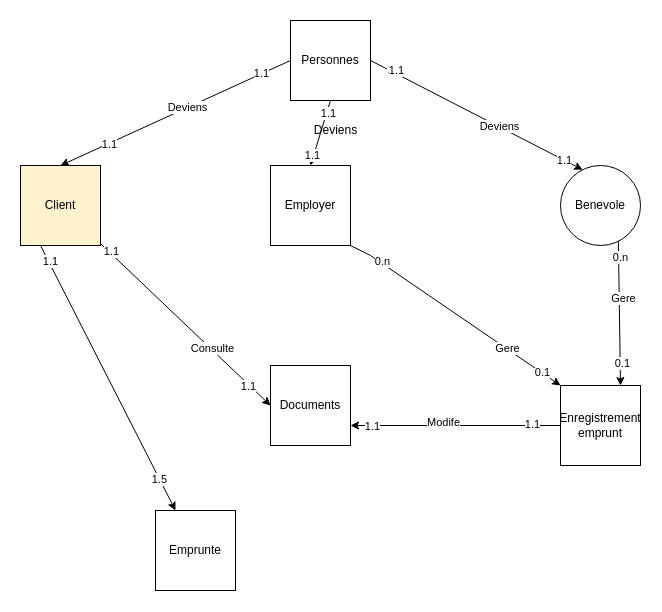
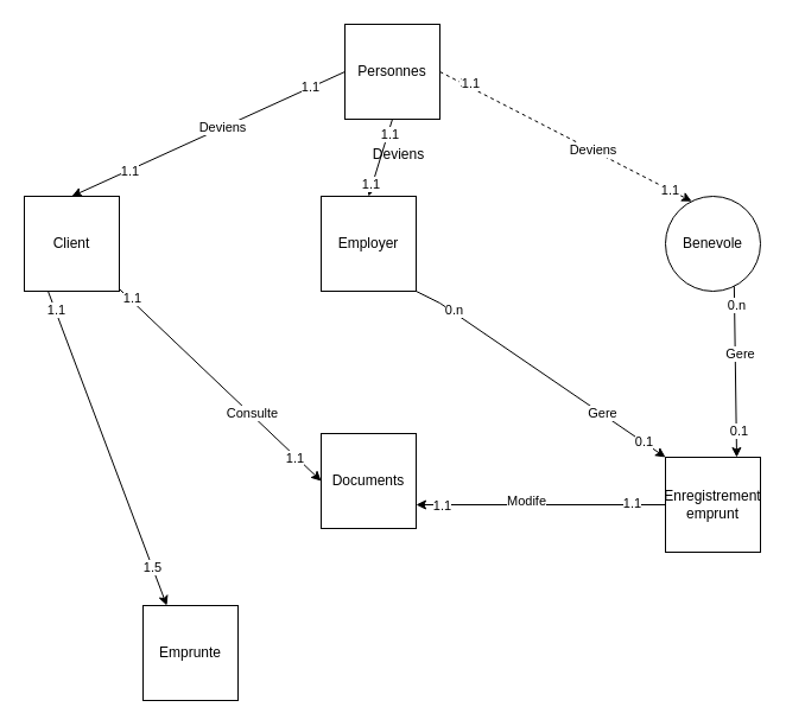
  <mxCell id="0" />
  <mxCell id="1" parent="0" />
  <mxCell id="2" value="&lt;div&gt;Personnes&lt;/div&gt;" style="whiteSpace=wrap;html=1;aspect=fixed;" parent="1" vertex="1"><mxGeometry x="290" y="20" width="80" height="80" as="geometry" /></mxCell>
- <mxCell id="3" value="Client" style="whiteSpace=wrap;html=1;aspect=fixed;fillColor=#fff2cc;" parent="1" vertex="1"><mxGeometry x="20" y="165" width="80" height="80" as="geometry" /></mxCell>
+ <mxCell id="3" value="Client" style="whiteSpace=wrap;html=1;aspect=fixed;" parent="1" vertex="1"><mxGeometry x="20" y="165" width="80" height="80" as="geometry" /></mxCell>
  <mxCell id="4" value="Employer" style="whiteSpace=wrap;html=1;aspect=fixed;" parent="1" vertex="1"><mxGeometry x="270" y="165" width="80" height="80" as="geometry" /></mxCell>
  <mxCell id="5" value="Benevole" style="ellipse;whiteSpace=wrap;html=1;aspect=fixed;" parent="1" vertex="1"><mxGeometry x="560" y="165" width="80" height="80" as="geometry" /></mxCell>
- <mxCell id="6" value="" style="endArrow=classic;html=1;rounded=0;entryX=0.25;entryY=0;entryDx=0;entryDy=0;exitX=1;exitY=0.5;exitDx=0;exitDy=0;" parent="1" source="2" target="5" edge="1"><mxGeometry width="50" height="50" relative="1" as="geometry"><mxPoint x="390" y="145" as="sourcePoint" /><mxPoint x="440" y="95" as="targetPoint" /></mxGeometry></mxCell>
+ <mxCell id="6" value="" style="endArrow=classic;html=1;rounded=0;entryX=0.25;entryY=0;entryDx=0;entryDy=0;exitX=1;exitY=0.5;exitDx=0;exitDy=0;dashed=1;" parent="1" source="2" target="5" edge="1"><mxGeometry width="50" height="50" relative="1" as="geometry"><mxPoint x="390" y="145" as="sourcePoint" /><mxPoint x="440" y="95" as="targetPoint" /></mxGeometry></mxCell>
  <mxCell id="7" value="Deviens" style="edgeLabel;html=1;align=center;verticalAlign=middle;resizable=0;points=[];" parent="6" vertex="1" connectable="0"><mxGeometry x="0.214" y="1" relative="1" as="geometry"><mxPoint x="-1" as="offset" /></mxGeometry></mxCell>
  <mxCell id="8" value="1" style="edgeLabel;html=1;align=center;verticalAlign=middle;resizable=0;points=[];" parent="6" vertex="1" connectable="0"><mxGeometry x="-0.822" y="2" relative="1" as="geometry"><mxPoint y="1" as="offset" /></mxGeometry></mxCell>
  <mxCell id="9" value="1.1" style="edgeLabel;html=1;align=center;verticalAlign=middle;resizable=0;points=[];" parent="6" vertex="1" connectable="0"><mxGeometry x="-0.776" y="3" relative="1" as="geometry"><mxPoint as="offset" /></mxGeometry></mxCell>
  <mxCell id="10" value="1.1" style="edgeLabel;html=1;align=center;verticalAlign=middle;resizable=0;points=[];" parent="6" vertex="1" connectable="0"><mxGeometry x="0.829" relative="1" as="geometry"><mxPoint as="offset" /></mxGeometry></mxCell>
  <mxCell id="11" value="" style="endArrow=classic;html=1;rounded=0;entryX=0.5;entryY=0;entryDx=0;entryDy=0;exitX=0.5;exitY=1;exitDx=0;exitDy=0;" parent="1" source="2" target="4" edge="1"><mxGeometry width="50" height="50" relative="1" as="geometry"><mxPoint x="290" y="445" as="sourcePoint" /><mxPoint x="340" y="395" as="targetPoint" /></mxGeometry></mxCell>
  <mxCell id="12" value="1.1" style="edgeLabel;html=1;align=center;verticalAlign=middle;resizable=0;points=[];" parent="11" vertex="1" connectable="0"><mxGeometry x="-0.61" y="1" relative="1" as="geometry"><mxPoint as="offset" /></mxGeometry></mxCell>
  <mxCell id="13" value="1.1" style="edgeLabel;html=1;align=center;verticalAlign=middle;resizable=0;points=[];" parent="11" vertex="1" connectable="0"><mxGeometry x="0.71" y="-2" relative="1" as="geometry"><mxPoint as="offset" /></mxGeometry></mxCell>
  <mxCell id="14" value="" style="endArrow=classic;html=1;rounded=0;entryX=0.5;entryY=0;entryDx=0;entryDy=0;exitX=0;exitY=0.5;exitDx=0;exitDy=0;" parent="1" source="2" target="3" edge="1"><mxGeometry width="50" height="50" relative="1" as="geometry"><mxPoint x="290" y="445" as="sourcePoint" /><mxPoint x="340" y="395" as="targetPoint" /></mxGeometry></mxCell>
  <mxCell id="15" value="Deviens" style="edgeLabel;html=1;align=center;verticalAlign=middle;resizable=0;points=[];" parent="14" vertex="1" connectable="0"><mxGeometry x="-0.107" y="-1" relative="1" as="geometry"><mxPoint as="offset" /></mxGeometry></mxCell>
  <mxCell id="16" value="1.1" style="edgeLabel;html=1;align=center;verticalAlign=middle;resizable=0;points=[];" parent="14" vertex="1" connectable="0"><mxGeometry x="0.579" relative="1" as="geometry"><mxPoint as="offset" /></mxGeometry></mxCell>
  <mxCell id="17" value="1.1" style="edgeLabel;html=1;align=center;verticalAlign=middle;resizable=0;points=[];" parent="14" vertex="1" connectable="0"><mxGeometry x="-0.746" y="-1" relative="1" as="geometry"><mxPoint as="offset" /></mxGeometry></mxCell>
  <mxCell id="18" value="" style="endArrow=classic;html=1;rounded=0;entryX=0;entryY=0.5;entryDx=0;entryDy=0;" parent="1" source="3" target="23" edge="1"><mxGeometry width="50" height="50" relative="1" as="geometry"><mxPoint x="290" y="445" as="sourcePoint" /><mxPoint x="340" y="395" as="targetPoint" /></mxGeometry></mxCell>
  <mxCell id="19" value="Consulte" style="edgeLabel;html=1;align=center;verticalAlign=middle;resizable=0;points=[];" parent="18" vertex="1" connectable="0"><mxGeometry x="0.296" y="1" relative="1" as="geometry"><mxPoint x="1" as="offset" /></mxGeometry></mxCell>
  <mxCell id="20" value="1.1" style="edgeLabel;html=1;align=center;verticalAlign=middle;resizable=0;points=[];" parent="18" vertex="1" connectable="0"><mxGeometry x="0.746" y="-1" relative="1" as="geometry"><mxPoint as="offset" /></mxGeometry></mxCell>
  <mxCell id="21" value="1.1" style="edgeLabel;html=1;align=center;verticalAlign=middle;resizable=0;points=[];" parent="18" vertex="1" connectable="0"><mxGeometry x="-0.887" y="2" relative="1" as="geometry"><mxPoint as="offset" /></mxGeometry></mxCell>
  <mxCell id="22" value="" style="endArrow=classic;html=1;rounded=0;startArrow=none;" parent="1" source="23" edge="1"><mxGeometry width="50" height="50" relative="1" as="geometry"><mxPoint x="290" y="445" as="sourcePoint" /><mxPoint x="340" y="395" as="targetPoint" /></mxGeometry></mxCell>
  <mxCell id="23" value="Documents" style="whiteSpace=wrap;html=1;aspect=fixed;" parent="1" vertex="1"><mxGeometry x="270" y="365" width="80" height="80" as="geometry" /></mxCell>
  <mxCell id="24" value="" style="endArrow=none;html=1;rounded=0;" parent="1" target="23" edge="1"><mxGeometry width="50" height="50" relative="1" as="geometry"><mxPoint x="290" y="445" as="sourcePoint" /><mxPoint x="340" y="395" as="targetPoint" /></mxGeometry></mxCell>
- <mxCell id="25" value="Emprunte" style="whiteSpace=wrap;html=1;aspect=fixed;" parent="1" vertex="1"><mxGeometry x="155" y="510" width="80" height="80" as="geometry" /></mxCell>
+ <mxCell id="25" value="Emprunte" style="whiteSpace=wrap;html=1;aspect=fixed;" parent="1" vertex="1"><mxGeometry x="120" y="510" width="80" height="80" as="geometry" /></mxCell>
  <mxCell id="26" value="" style="endArrow=classic;html=1;rounded=0;exitX=0.25;exitY=1;exitDx=0;exitDy=0;entryX=0.25;entryY=0;entryDx=0;entryDy=0;" parent="1" source="3" target="25" edge="1"><mxGeometry width="50" height="50" relative="1" as="geometry"><mxPoint x="290" y="445" as="sourcePoint" /><mxPoint x="340" y="395" as="targetPoint" /></mxGeometry></mxCell>
  <mxCell id="27" value="1.5" style="edgeLabel;html=1;align=center;verticalAlign=middle;resizable=0;points=[];" parent="26" vertex="1" connectable="0"><mxGeometry x="0.76" relative="1" as="geometry"><mxPoint as="offset" /></mxGeometry></mxCell>
  <mxCell id="28" value="1.1" style="edgeLabel;html=1;align=center;verticalAlign=middle;resizable=0;points=[];" parent="26" vertex="1" connectable="0"><mxGeometry x="-0.881" y="1" relative="1" as="geometry"><mxPoint as="offset" /></mxGeometry></mxCell>
  <mxCell id="29" value="Enregistrement emprunt" style="whiteSpace=wrap;html=1;aspect=fixed;" parent="1" vertex="1"><mxGeometry x="560" y="385" width="80" height="80" as="geometry" /></mxCell>
  <mxCell id="30" value="" style="endArrow=classic;html=1;rounded=0;entryX=0;entryY=0;entryDx=0;entryDy=0;exitX=1;exitY=1;exitDx=0;exitDy=0;" parent="1" source="4" target="29" edge="1"><mxGeometry width="50" height="50" relative="1" as="geometry"><mxPoint x="290" y="445" as="sourcePoint" /><mxPoint x="340" y="395" as="targetPoint" /><Array as="points"><mxPoint x="370" y="255" /></Array></mxGeometry></mxCell>
  <mxCell id="31" value="Gere" style="edgeLabel;html=1;align=center;verticalAlign=middle;resizable=0;points=[];" parent="30" vertex="1" connectable="0"><mxGeometry x="0.477" relative="1" as="geometry"><mxPoint x="1" as="offset" /></mxGeometry></mxCell>
  <mxCell id="32" value="0.1" style="edgeLabel;html=1;align=center;verticalAlign=middle;resizable=0;points=[];" parent="30" vertex="1" connectable="0"><mxGeometry x="0.822" y="1" relative="1" as="geometry"><mxPoint as="offset" /></mxGeometry></mxCell>
  <mxCell id="33" value="0.n" style="edgeLabel;html=1;align=center;verticalAlign=middle;resizable=0;points=[];" parent="30" vertex="1" connectable="0"><mxGeometry x="-0.72" y="2" relative="1" as="geometry"><mxPoint as="offset" /></mxGeometry></mxCell>
  <mxCell id="34" value="" style="endArrow=classic;html=1;rounded=0;entryX=0.75;entryY=0;entryDx=0;entryDy=0;exitX=0.75;exitY=1;exitDx=0;exitDy=0;" parent="1" source="5" target="29" edge="1"><mxGeometry width="50" height="50" relative="1" as="geometry"><mxPoint x="290" y="445" as="sourcePoint" /><mxPoint x="340" y="395" as="targetPoint" /></mxGeometry></mxCell>
  <mxCell id="35" value="Gere" style="edgeLabel;html=1;align=center;verticalAlign=middle;resizable=0;points=[];" parent="34" vertex="1" connectable="0"><mxGeometry x="-0.216" y="4" relative="1" as="geometry"><mxPoint as="offset" /></mxGeometry></mxCell>
  <mxCell id="36" value="0.1" style="edgeLabel;html=1;align=center;verticalAlign=middle;resizable=0;points=[];" parent="34" vertex="1" connectable="0"><mxGeometry x="0.688" y="2" relative="1" as="geometry"><mxPoint as="offset" /></mxGeometry></mxCell>
  <mxCell id="37" value="0.n" style="edgeLabel;html=1;align=center;verticalAlign=middle;resizable=0;points=[];" parent="34" vertex="1" connectable="0"><mxGeometry x="-0.78" y="1" relative="1" as="geometry"><mxPoint as="offset" /></mxGeometry></mxCell>
  <mxCell id="38" value="" style="endArrow=classic;html=1;rounded=0;entryX=1;entryY=0.75;entryDx=0;entryDy=0;" parent="1" source="29" target="23" edge="1"><mxGeometry width="50" height="50" relative="1" as="geometry"><mxPoint x="290" y="445" as="sourcePoint" /><mxPoint x="340" y="395" as="targetPoint" /></mxGeometry></mxCell>
  <mxCell id="39" value="Modife" style="edgeLabel;html=1;align=center;verticalAlign=middle;resizable=0;points=[];" parent="38" vertex="1" connectable="0"><mxGeometry x="0.138" y="-4" relative="1" as="geometry"><mxPoint x="1" as="offset" /></mxGeometry></mxCell>
  <mxCell id="40" value="1.1" style="edgeLabel;html=1;align=center;verticalAlign=middle;resizable=0;points=[];" parent="38" vertex="1" connectable="0"><mxGeometry x="-0.725" y="-2" relative="1" as="geometry"><mxPoint as="offset" /></mxGeometry></mxCell>
  <mxCell id="41" value="1.1" style="edgeLabel;html=1;align=center;verticalAlign=middle;resizable=0;points=[];" parent="38" vertex="1" connectable="0"><mxGeometry x="0.799" relative="1" as="geometry"><mxPoint as="offset" /></mxGeometry></mxCell>
  <mxCell id="42" value="Deviens" style="text;html=1;align=center;verticalAlign=middle;resizable=0;points=[];autosize=1;strokeColor=none;fillColor=none;" parent="1" vertex="1"><mxGeometry x="300" y="115" width="70" height="30" as="geometry" /></mxCell>
